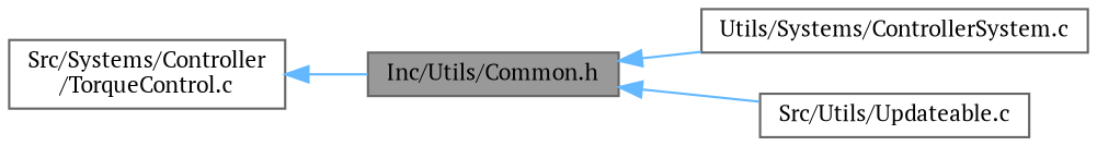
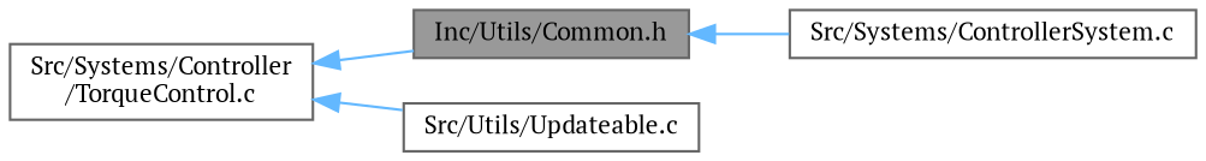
  digraph {
    fontname="PT Serif"
    rankdir=LR
    node [color=grey40 fillcolor=white fontname="PT Serif" fontsize=10 shape=box style=filled]
    edge [color=steelblue1 dir=back fontname="PT Serif" fontsize=10 labelfontname=Helvetica labelfontsize=10 style=solid]
    n1 [color=gray40 fillcolor=grey60 fontcolor=black height=0.2 label="Inc/Utils/Common.h" width=0.4]
-   n2 [height=0.2 label="Utils/Systems/ControllerSystem.c" width=0.4]
+   n2 [height=0.2 label="Src/Systems/ControllerSystem.c" width=0.4]
    n3 [height=0.2 label="Src/Utils/Updateable.c" width=0.4]
    n4 [height=0.2 label="Src/Systems/Controller\l/TorqueControl.c" width=0.4]
    n1 -> n2
-   n1 -> n3
+   n4 -> n3
    n4 -> n1
  }
